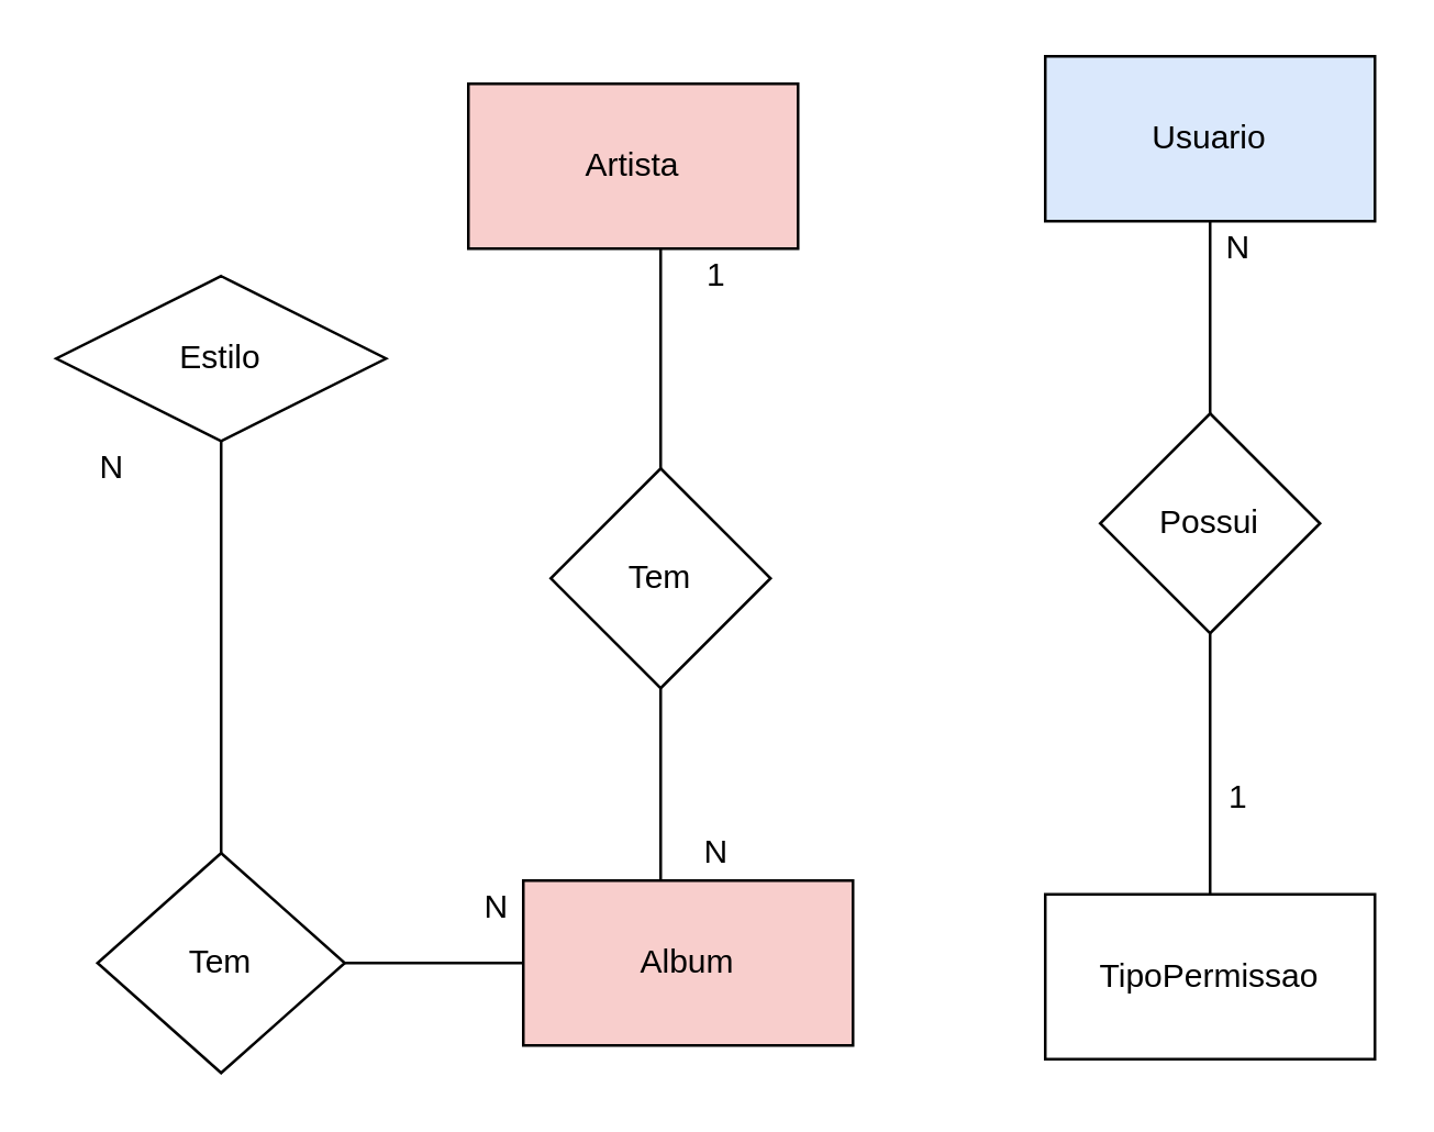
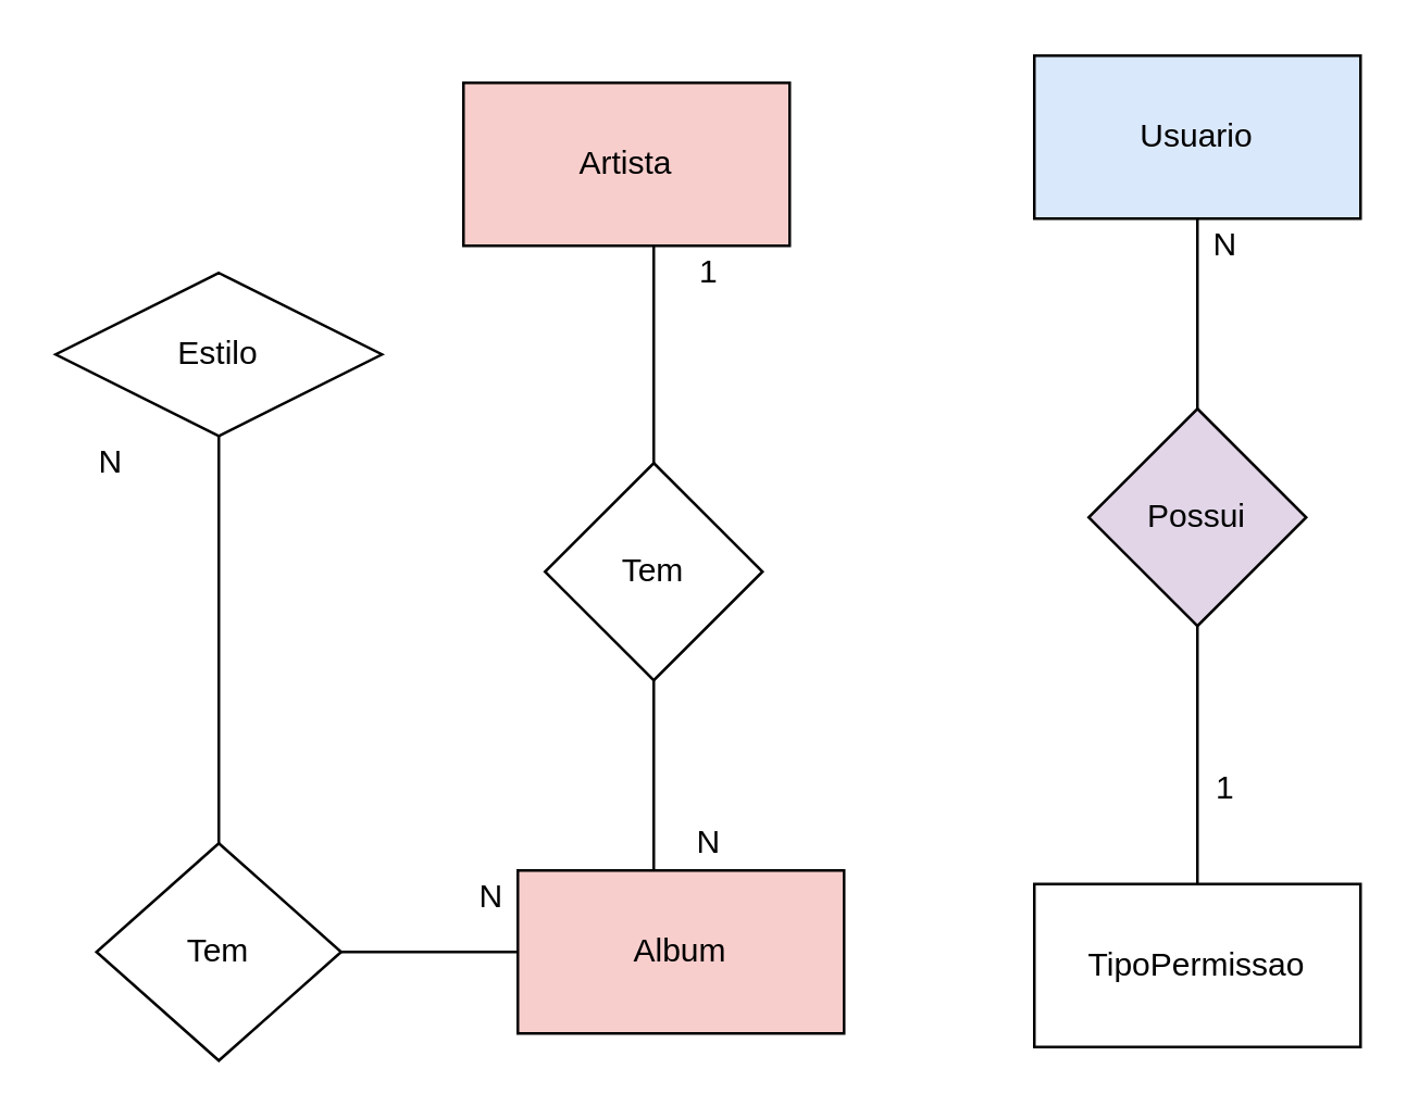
  <mxCell id="0" />
  <mxCell id="1" parent="0" />
  <mxCell id="2" value="Estilo" style="rhombus;whiteSpace=wrap;html=1;" vertex="1" parent="1"><mxGeometry x="20" y="100" width="120" height="60" as="geometry" /></mxCell>
  <mxCell id="3" value="N" style="text;html=1;align=center;verticalAlign=middle;resizable=0;points=[];autosize=1;" vertex="1" parent="1"><mxGeometry x="30" y="160" width="20" height="20" as="geometry" /></mxCell>
  <mxCell id="4" value="" style="endArrow=none;html=1;exitX=0.5;exitY=0;exitDx=0;exitDy=0;entryX=0.5;entryY=1;entryDx=0;entryDy=0;" edge="1" parent="1" source="5" target="2"><mxGeometry width="50" height="50" relative="1" as="geometry"><mxPoint x="90" y="310" as="sourcePoint" /><mxPoint x="90" y="160" as="targetPoint" /></mxGeometry></mxCell>
  <mxCell id="5" value="Tem" style="rhombus;whiteSpace=wrap;html=1;" vertex="1" parent="1"><mxGeometry x="35" y="310" width="90" height="80" as="geometry" /></mxCell>
  <mxCell id="6" value="" style="endArrow=none;html=1;exitX=1;exitY=0.5;exitDx=0;exitDy=0;" edge="1" parent="1" source="5"><mxGeometry width="50" height="50" relative="1" as="geometry"><mxPoint x="125" y="360" as="sourcePoint" /><mxPoint x="190" y="350" as="targetPoint" /></mxGeometry></mxCell>
  <mxCell id="7" value="Album" style="rounded=0;whiteSpace=wrap;html=1;fillColor=#f8cecc;" vertex="1" parent="1"><mxGeometry x="190" y="320" width="120" height="60" as="geometry" /></mxCell>
  <mxCell id="8" value="N" style="text;html=1;align=center;verticalAlign=middle;resizable=0;points=[];autosize=1;" vertex="1" parent="1"><mxGeometry x="170" y="320" width="20" height="20" as="geometry" /></mxCell>
  <mxCell id="9" value="" style="endArrow=none;html=1;" edge="1" parent="1"><mxGeometry width="50" height="50" relative="1" as="geometry"><mxPoint x="240" y="320" as="sourcePoint" /><mxPoint x="240" y="250" as="targetPoint" /></mxGeometry></mxCell>
  <mxCell id="10" value="Tem" style="rhombus;whiteSpace=wrap;html=1;" vertex="1" parent="1"><mxGeometry x="200" y="170" width="80" height="80" as="geometry" /></mxCell>
  <mxCell id="11" value="" style="endArrow=none;html=1;" edge="1" parent="1"><mxGeometry width="50" height="50" relative="1" as="geometry"><mxPoint x="240" y="170" as="sourcePoint" /><mxPoint x="240" y="90" as="targetPoint" /></mxGeometry></mxCell>
  <mxCell id="12" value="Artista" style="rounded=0;whiteSpace=wrap;html=1;fillColor=#f8cecc;" vertex="1" parent="1"><mxGeometry x="170" y="30" width="120" height="60" as="geometry" /></mxCell>
  <mxCell id="13" value="N" style="text;html=1;align=center;verticalAlign=middle;resizable=0;points=[];autosize=1;" vertex="1" parent="1"><mxGeometry x="250" y="300" width="20" height="20" as="geometry" /></mxCell>
  <mxCell id="14" value="1" style="text;html=1;align=center;verticalAlign=middle;resizable=0;points=[];autosize=1;" vertex="1" parent="1"><mxGeometry x="250" y="90" width="20" height="20" as="geometry" /></mxCell>
  <mxCell id="15" value="Usuario" style="rounded=0;whiteSpace=wrap;html=1;fillColor=#dae8fc;" vertex="1" parent="1"><mxGeometry x="380" y="20" width="120" height="60" as="geometry" /></mxCell>
  <mxCell id="16" value="" style="endArrow=none;html=1;" edge="1" parent="1"><mxGeometry width="50" height="50" relative="1" as="geometry"><mxPoint x="440" y="150" as="sourcePoint" /><mxPoint x="440" y="80" as="targetPoint" /></mxGeometry></mxCell>
- <mxCell id="17" value="Possui" style="rhombus;whiteSpace=wrap;html=1;" vertex="1" parent="1"><mxGeometry x="400" y="150" width="80" height="80" as="geometry" /></mxCell>
+ <mxCell id="17" value="Possui" style="rhombus;whiteSpace=wrap;html=1;fillColor=#e1d5e7;" vertex="1" parent="1"><mxGeometry x="400" y="150" width="80" height="80" as="geometry" /></mxCell>
  <mxCell id="18" value="N" style="text;html=1;align=center;verticalAlign=middle;resizable=0;points=[];autosize=1;" vertex="1" parent="1"><mxGeometry x="440" y="80" width="20" height="20" as="geometry" /></mxCell>
  <mxCell id="19" value="" style="endArrow=none;html=1;exitX=0.5;exitY=0;exitDx=0;exitDy=0;" edge="1" parent="1" source="20"><mxGeometry width="50" height="50" relative="1" as="geometry"><mxPoint x="440" y="290" as="sourcePoint" /><mxPoint x="440" y="230" as="targetPoint" /></mxGeometry></mxCell>
  <mxCell id="20" value="TipoPermissao" style="rounded=0;whiteSpace=wrap;html=1;" vertex="1" parent="1"><mxGeometry x="380" y="325" width="120" height="60" as="geometry" /></mxCell>
  <mxCell id="21" value="1" style="text;html=1;align=center;verticalAlign=middle;resizable=0;points=[];autosize=1;" vertex="1" parent="1"><mxGeometry x="440" y="280" width="20" height="20" as="geometry" /></mxCell>
